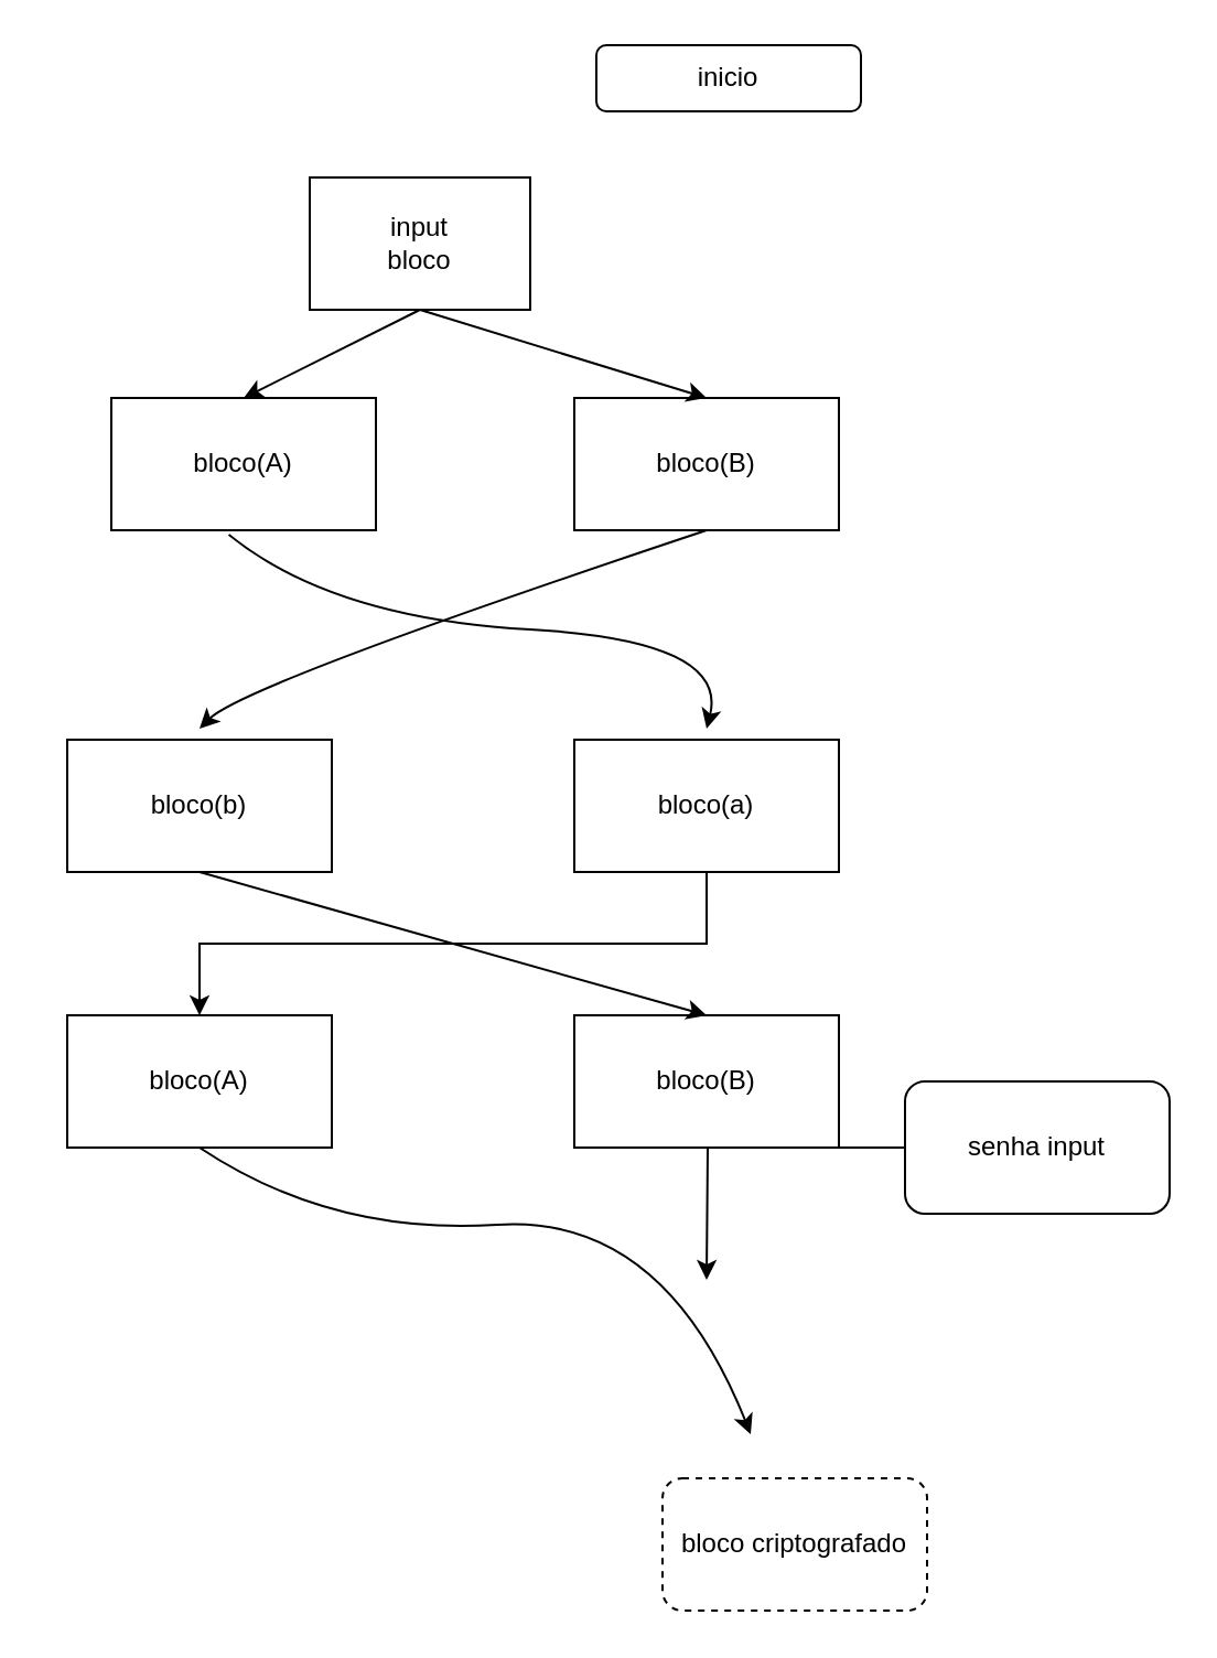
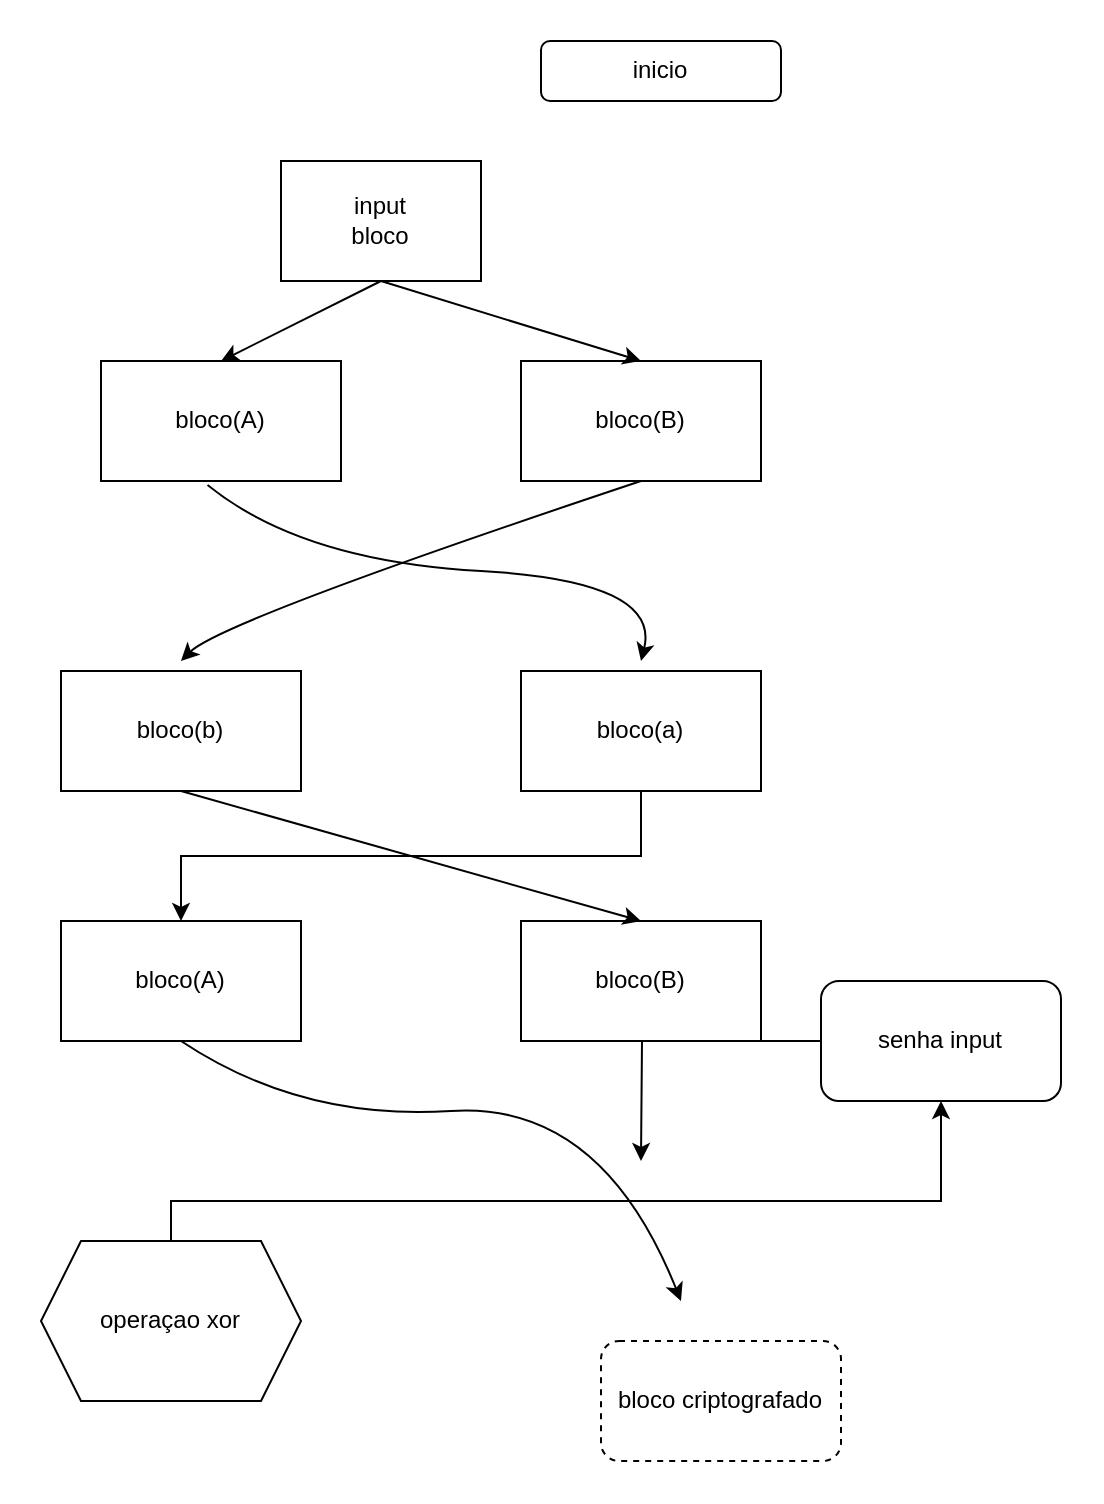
  <mxCell id="0" />
  <mxCell id="1" parent="0" />
  <mxCell id="2" value="inicio" style="rounded=1;whiteSpace=wrap;html=1;" vertex="1" parent="1"><mxGeometry x="270" y="20" width="120" height="30" as="geometry" /></mxCell>
  <mxCell id="3" value="input&lt;br&gt;bloco" style="rounded=0;whiteSpace=wrap;html=1;" vertex="1" parent="1"><mxGeometry x="140" y="80" width="100" height="60" as="geometry" /></mxCell>
  <mxCell id="4" value="bloco(A)" style="rounded=0;whiteSpace=wrap;html=1;" vertex="1" parent="1"><mxGeometry x="50" y="180" width="120" height="60" as="geometry" /></mxCell>
  <mxCell id="5" value="bloco(B)" style="rounded=0;whiteSpace=wrap;html=1;" vertex="1" parent="1"><mxGeometry x="260" y="180" width="120" height="60" as="geometry" /></mxCell>
  <mxCell id="6" value="" style="endArrow=classic;html=1;exitX=0.5;exitY=1;exitDx=0;exitDy=0;entryX=0.5;entryY=0;entryDx=0;entryDy=0;" edge="1" parent="1" source="3" target="5"><mxGeometry width="50" height="50" relative="1" as="geometry"><mxPoint x="460" y="260" as="sourcePoint" /><mxPoint x="510" y="210" as="targetPoint" /></mxGeometry></mxCell>
  <mxCell id="7" value="" style="endArrow=classic;html=1;exitX=0.5;exitY=1;exitDx=0;exitDy=0;entryX=0.5;entryY=0;entryDx=0;entryDy=0;" edge="1" parent="1" source="3" target="4"><mxGeometry width="50" height="50" relative="1" as="geometry"><mxPoint x="460" y="260" as="sourcePoint" /><mxPoint x="510" y="210" as="targetPoint" /></mxGeometry></mxCell>
  <mxCell id="8" value="" style="curved=1;endArrow=classic;html=1;exitX=0.5;exitY=1;exitDx=0;exitDy=0;" edge="1" parent="1" source="5"><mxGeometry width="50" height="50" relative="1" as="geometry"><mxPoint x="460" y="260" as="sourcePoint" /><mxPoint x="90" y="330" as="targetPoint" /><Array as="points"><mxPoint x="110" y="310" /></Array></mxGeometry></mxCell>
  <mxCell id="9" value="bloco(b)" style="rounded=0;whiteSpace=wrap;html=1;" vertex="1" parent="1"><mxGeometry x="30" y="335" width="120" height="60" as="geometry" /></mxCell>
  <mxCell id="10" style="edgeStyle=orthogonalEdgeStyle;rounded=0;orthogonalLoop=1;jettySize=auto;html=1;exitX=0.5;exitY=1;exitDx=0;exitDy=0;entryX=0.5;entryY=0;entryDx=0;entryDy=0;" edge="1" parent="1" source="11" target="13"><mxGeometry relative="1" as="geometry" /></mxCell>
  <mxCell id="11" value="bloco(a)" style="rounded=0;whiteSpace=wrap;html=1;" vertex="1" parent="1"><mxGeometry x="260" y="335" width="120" height="60" as="geometry" /></mxCell>
  <mxCell id="12" value="" style="curved=1;endArrow=classic;html=1;exitX=0.444;exitY=1.033;exitDx=0;exitDy=0;exitPerimeter=0;" edge="1" parent="1" source="4"><mxGeometry width="50" height="50" relative="1" as="geometry"><mxPoint x="460" y="260" as="sourcePoint" /><mxPoint x="320" y="330" as="targetPoint" /><Array as="points"><mxPoint x="150" y="280" /><mxPoint x="330" y="290" /></Array></mxGeometry></mxCell>
  <mxCell id="13" value="bloco(A)" style="rounded=0;whiteSpace=wrap;html=1;" vertex="1" parent="1"><mxGeometry x="30" y="460" width="120" height="60" as="geometry" /></mxCell>
  <mxCell id="14" value="bloco(B)" style="rounded=0;whiteSpace=wrap;html=1;" vertex="1" parent="1"><mxGeometry x="260" y="460" width="120" height="60" as="geometry" /></mxCell>
  <mxCell id="15" value="" style="endArrow=classic;html=1;entryX=0.5;entryY=0;entryDx=0;entryDy=0;exitX=0.5;exitY=1;exitDx=0;exitDy=0;" edge="1" parent="1" source="9" target="14"><mxGeometry width="50" height="50" relative="1" as="geometry"><mxPoint x="280" y="380" as="sourcePoint" /><mxPoint x="330" y="330" as="targetPoint" /></mxGeometry></mxCell>
  <mxCell id="16" style="edgeStyle=orthogonalEdgeStyle;rounded=0;orthogonalLoop=1;jettySize=auto;html=1;" edge="1" parent="1" source="17"><mxGeometry relative="1" as="geometry"><mxPoint x="320" y="580" as="targetPoint" /></mxGeometry></mxCell>
  <mxCell id="17" value="senha input" style="rounded=1;whiteSpace=wrap;html=1;" vertex="1" parent="1"><mxGeometry x="410" y="490" width="120" height="60" as="geometry" /></mxCell>
  <mxCell id="18" value="" style="curved=1;endArrow=classic;html=1;exitX=0.5;exitY=1;exitDx=0;exitDy=0;" edge="1" parent="1" source="13"><mxGeometry width="50" height="50" relative="1" as="geometry"><mxPoint x="330" y="610" as="sourcePoint" /><mxPoint x="340" y="650" as="targetPoint" /><Array as="points"><mxPoint x="150" y="560" /><mxPoint x="300" y="550" /></Array></mxGeometry></mxCell>
  <mxCell id="19" value="bloco criptografado&lt;br&gt;" style="rounded=1;whiteSpace=wrap;html=1;dashed=1;" vertex="1" parent="1"><mxGeometry x="300" y="670" width="120" height="60" as="geometry" /></mxCell>
+ <mxCell id="20" style="edgeStyle=orthogonalEdgeStyle;rounded=0;orthogonalLoop=1;jettySize=auto;html=1;entryX=0.5;entryY=1;entryDx=0;entryDy=0;" edge="1" parent="1" source="21" target="17"><mxGeometry relative="1" as="geometry"><Array as="points"><mxPoint x="85" y="600" /></Array></mxGeometry></mxCell>
+ <mxCell id="21" value="operaçao xor" style="shape=hexagon;perimeter=hexagonPerimeter2;whiteSpace=wrap;html=1;fixedSize=1;" vertex="1" parent="1"><mxGeometry x="20" y="620" width="130" height="80" as="geometry" /></mxCell>
